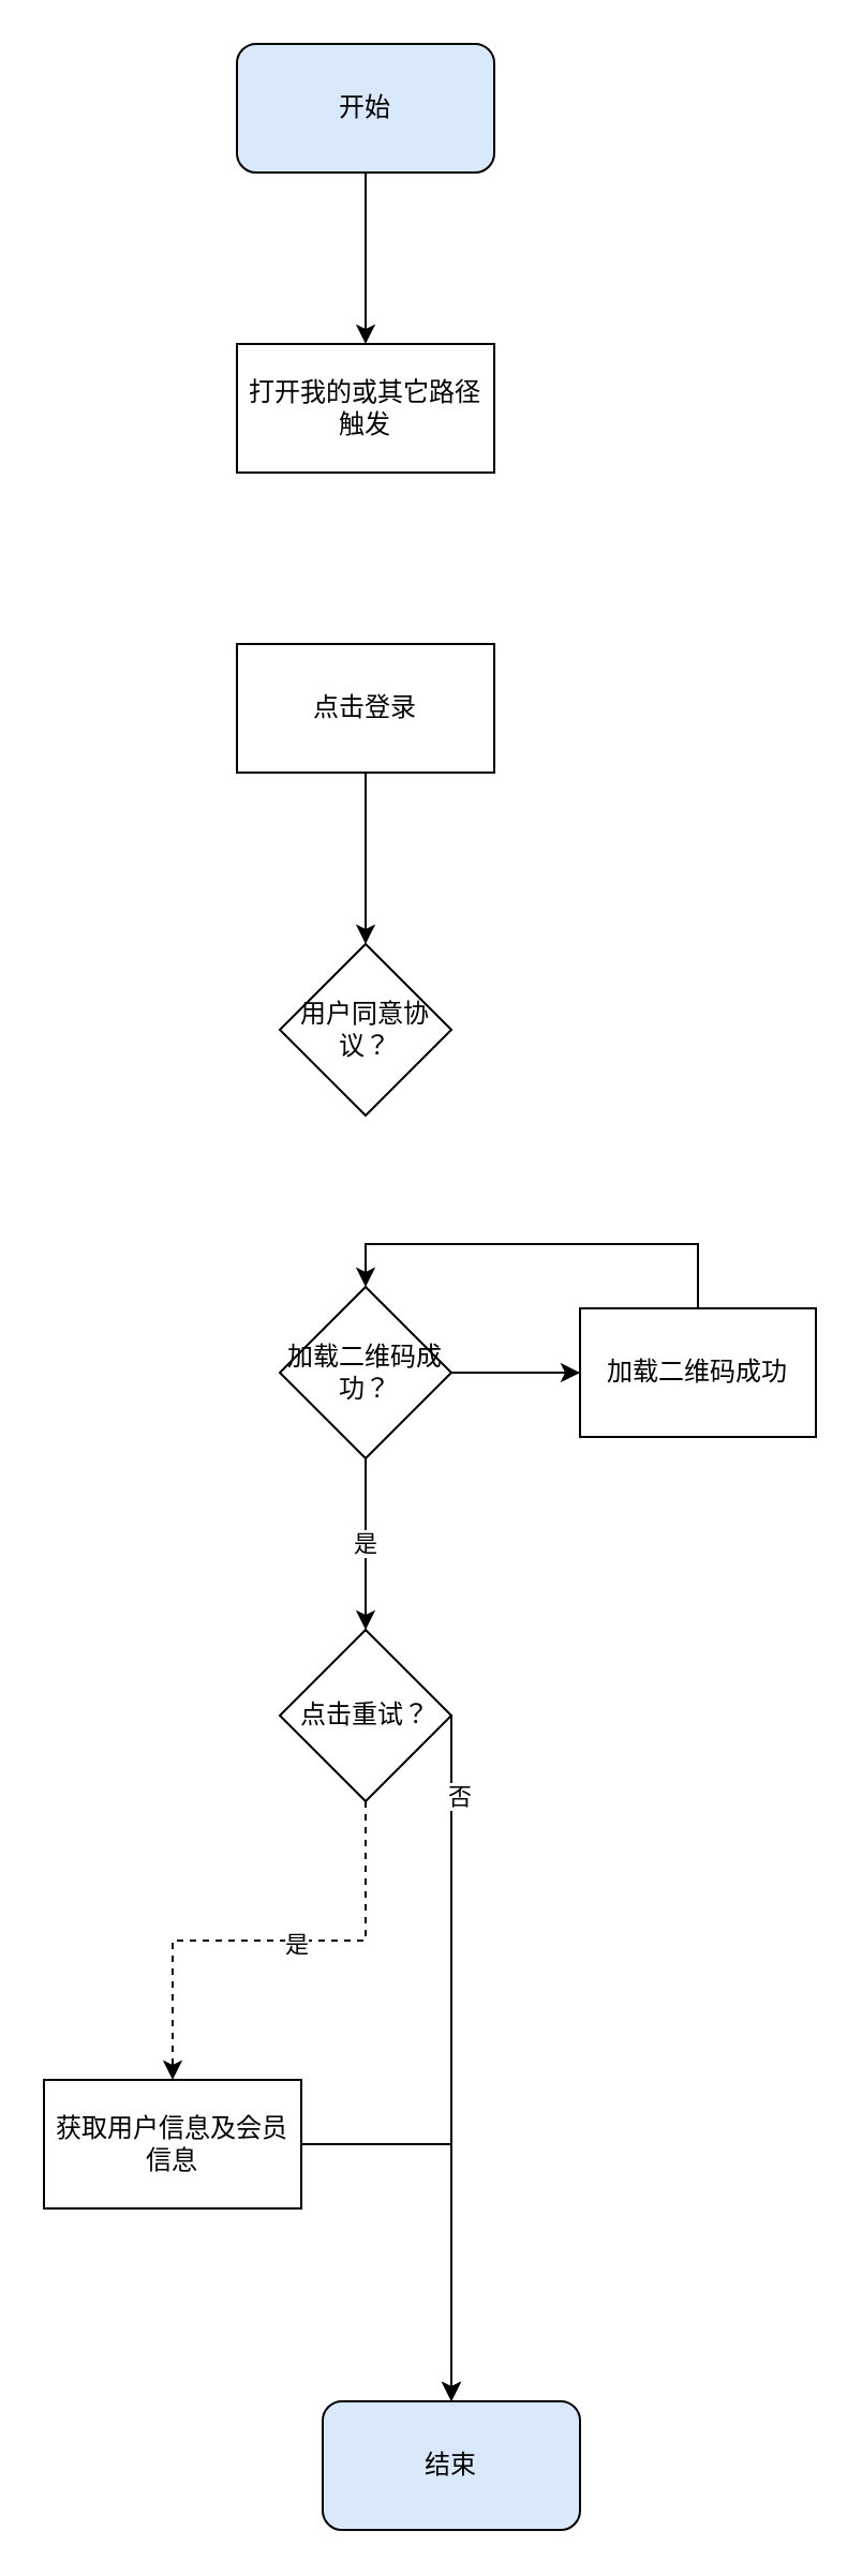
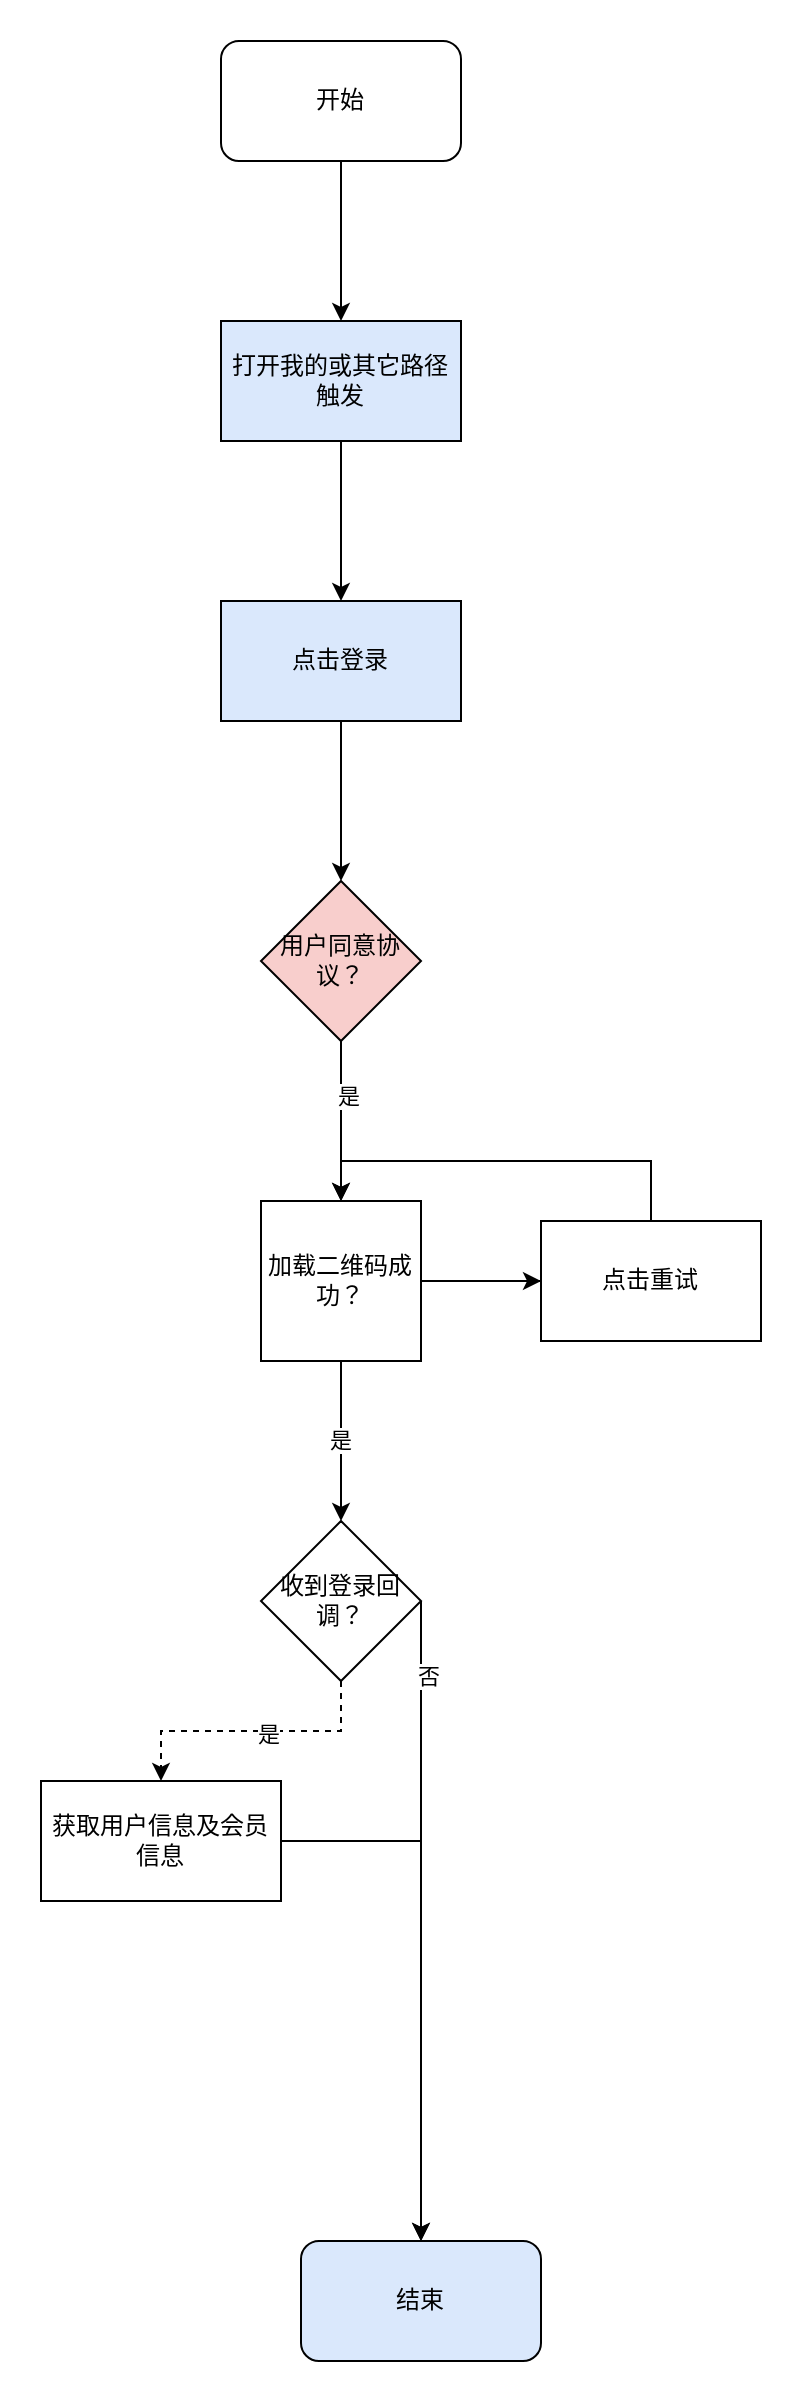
  <mxCell id="0" />
  <mxCell id="1" parent="0" />
  <mxCell id="2" value="" style="edgeStyle=orthogonalEdgeStyle;rounded=0;orthogonalLoop=1;jettySize=auto;html=1;" edge="1" parent="1" source="3"><mxGeometry relative="1" as="geometry"><mxPoint x="170" y="160" as="targetPoint" /></mxGeometry></mxCell>
- <mxCell id="3" value="开始" style="rounded=1;whiteSpace=wrap;html=1;fillColor=#dae8fc;" vertex="1" parent="1"><mxGeometry x="110" y="20" width="120" height="60" as="geometry" /></mxCell>
- <mxCell id="5" value="打开我的或其它路径触发" style="rounded=0;whiteSpace=wrap;html=1;" vertex="1" parent="1"><mxGeometry x="110" y="160" width="120" height="60" as="geometry" /></mxCell>
+ <mxCell id="3" value="开始" style="rounded=1;whiteSpace=wrap;html=1;" vertex="1" parent="1"><mxGeometry x="110" y="20" width="120" height="60" as="geometry" /></mxCell>
+ <mxCell id="4" value="" style="edgeStyle=orthogonalEdgeStyle;rounded=0;orthogonalLoop=1;jettySize=auto;html=1;" edge="1" parent="1" source="5" target="7"><mxGeometry relative="1" as="geometry" /></mxCell>
+ <mxCell id="5" value="打开我的或其它路径触发" style="rounded=0;whiteSpace=wrap;html=1;fillColor=#dae8fc;" vertex="1" parent="1"><mxGeometry x="110" y="160" width="120" height="60" as="geometry" /></mxCell>
  <mxCell id="6" value="" style="edgeStyle=orthogonalEdgeStyle;rounded=0;orthogonalLoop=1;jettySize=auto;html=1;" edge="1" parent="1" source="7"><mxGeometry relative="1" as="geometry"><mxPoint x="170" y="440" as="targetPoint" /></mxGeometry></mxCell>
- <mxCell id="7" value="点击登录" style="whiteSpace=wrap;html=1;rounded=0;" vertex="1" parent="1"><mxGeometry x="110" y="300" width="120" height="60" as="geometry" /></mxCell>
- <mxCell id="10" value="用户同意协议？" style="rhombus;whiteSpace=wrap;html=1;" vertex="1" parent="1"><mxGeometry x="130" y="440" width="80" height="80" as="geometry" /></mxCell>
+ <mxCell id="7" value="点击登录" style="whiteSpace=wrap;html=1;rounded=0;fillColor=#dae8fc;" vertex="1" parent="1"><mxGeometry x="110" y="300" width="120" height="60" as="geometry" /></mxCell>
+ <mxCell id="8" value="" style="edgeStyle=orthogonalEdgeStyle;rounded=0;orthogonalLoop=1;jettySize=auto;html=1;" edge="1" parent="1" source="10" target="15"><mxGeometry relative="1" as="geometry" /></mxCell>
+ <mxCell id="9" value="是" style="edgeLabel;html=1;align=center;verticalAlign=middle;resizable=0;points=[];" vertex="1" connectable="0" parent="8"><mxGeometry x="-0.336" y="3" relative="1" as="geometry"><mxPoint as="offset" /></mxGeometry></mxCell>
+ <mxCell id="10" value="用户同意协议？" style="rhombus;whiteSpace=wrap;html=1;fillColor=#f8cecc;" vertex="1" parent="1"><mxGeometry x="130" y="440" width="80" height="80" as="geometry" /></mxCell>
  <mxCell id="11" value="" style="edgeStyle=orthogonalEdgeStyle;rounded=0;orthogonalLoop=1;jettySize=auto;html=1;" edge="1" parent="1" source="15" target="20"><mxGeometry relative="1" as="geometry" /></mxCell>
  <mxCell id="12" value="是" style="edgeLabel;html=1;align=center;verticalAlign=middle;resizable=0;points=[];" vertex="1" connectable="0" parent="11"><mxGeometry x="-0.014" y="-1" relative="1" as="geometry"><mxPoint as="offset" /></mxGeometry></mxCell>
  <mxCell id="13" value="" style="edgeStyle=orthogonalEdgeStyle;rounded=0;orthogonalLoop=1;jettySize=auto;html=1;" edge="1" parent="1" source="15"><mxGeometry relative="1" as="geometry"><mxPoint x="290" y="640" as="targetPoint" /></mxGeometry></mxCell>
  <mxCell id="14" value="" style="edgeStyle=orthogonalEdgeStyle;rounded=0;orthogonalLoop=1;jettySize=auto;html=1;" edge="1" parent="1" source="15" target="25"><mxGeometry relative="1" as="geometry" /></mxCell>
- <mxCell id="15" value="加载二维码成功？" style="rhombus;whiteSpace=wrap;html=1;" vertex="1" parent="1"><mxGeometry x="130" y="600" width="80" height="80" as="geometry" /></mxCell>
+ <mxCell id="15" value="加载二维码成功？" style="whiteSpace=wrap;html=1;rounded=0;" vertex="1" parent="1"><mxGeometry x="130" y="600" width="80" height="80" as="geometry" /></mxCell>
  <mxCell id="16" value="" style="edgeStyle=orthogonalEdgeStyle;rounded=0;orthogonalLoop=1;jettySize=auto;html=1;dashed=1;" edge="1" parent="1" source="20" target="22"><mxGeometry relative="1" as="geometry" /></mxCell>
  <mxCell id="17" value="是" style="edgeLabel;html=1;align=center;verticalAlign=middle;resizable=0;points=[];" vertex="1" connectable="0" parent="16"><mxGeometry x="-0.111" y="1" relative="1" as="geometry"><mxPoint as="offset" /></mxGeometry></mxCell>
  <mxCell id="18" style="edgeStyle=orthogonalEdgeStyle;rounded=0;orthogonalLoop=1;jettySize=auto;html=1;exitX=1;exitY=0.5;exitDx=0;exitDy=0;" edge="1" parent="1" source="20" target="23"><mxGeometry relative="1" as="geometry"><mxPoint x="330" y="1120" as="targetPoint" /><Array as="points"><mxPoint x="210" y="830" /><mxPoint x="210" y="830" /></Array></mxGeometry></mxCell>
  <mxCell id="19" value="否" style="edgeLabel;html=1;align=center;verticalAlign=middle;resizable=0;points=[];" vertex="1" connectable="0" parent="18"><mxGeometry x="-0.769" y="3" relative="1" as="geometry"><mxPoint as="offset" /></mxGeometry></mxCell>
- <mxCell id="20" value="点击重试？" style="rhombus;whiteSpace=wrap;html=1;" vertex="1" parent="1"><mxGeometry x="130" y="760" width="80" height="80" as="geometry" /></mxCell>
+ <mxCell id="20" value="收到登录回调？" style="rhombus;whiteSpace=wrap;html=1;" vertex="1" parent="1"><mxGeometry x="130" y="760" width="80" height="80" as="geometry" /></mxCell>
  <mxCell id="21" style="edgeStyle=orthogonalEdgeStyle;rounded=0;orthogonalLoop=1;jettySize=auto;html=1;" edge="1" parent="1" source="22" target="23"><mxGeometry relative="1" as="geometry" /></mxCell>
- <mxCell id="22" value="获取用户信息及会员信息" style="whiteSpace=wrap;html=1;" vertex="1" parent="1"><mxGeometry x="20" y="970" width="120" height="60" as="geometry" /></mxCell>
+ <mxCell id="22" value="获取用户信息及会员信息" style="whiteSpace=wrap;html=1;" vertex="1" parent="1"><mxGeometry x="20" y="890" width="120" height="60" as="geometry" /></mxCell>
  <mxCell id="23" value="结束" style="rounded=1;whiteSpace=wrap;html=1;fillColor=#dae8fc;" vertex="1" parent="1"><mxGeometry x="150" y="1120" width="120" height="60" as="geometry" /></mxCell>
  <mxCell id="24" style="edgeStyle=orthogonalEdgeStyle;rounded=0;orthogonalLoop=1;jettySize=auto;html=1;entryX=0.5;entryY=0;entryDx=0;entryDy=0;" edge="1" parent="1" source="25" target="15"><mxGeometry relative="1" as="geometry"><Array as="points"><mxPoint x="325" y="580" /><mxPoint x="170" y="580" /></Array></mxGeometry></mxCell>
- <mxCell id="25" value="加载二维码成功" style="whiteSpace=wrap;html=1;" vertex="1" parent="1"><mxGeometry x="270" y="610" width="110" height="60" as="geometry" /></mxCell>
+ <mxCell id="25" value="点击重试" style="whiteSpace=wrap;html=1;" vertex="1" parent="1"><mxGeometry x="270" y="610" width="110" height="60" as="geometry" /></mxCell>
